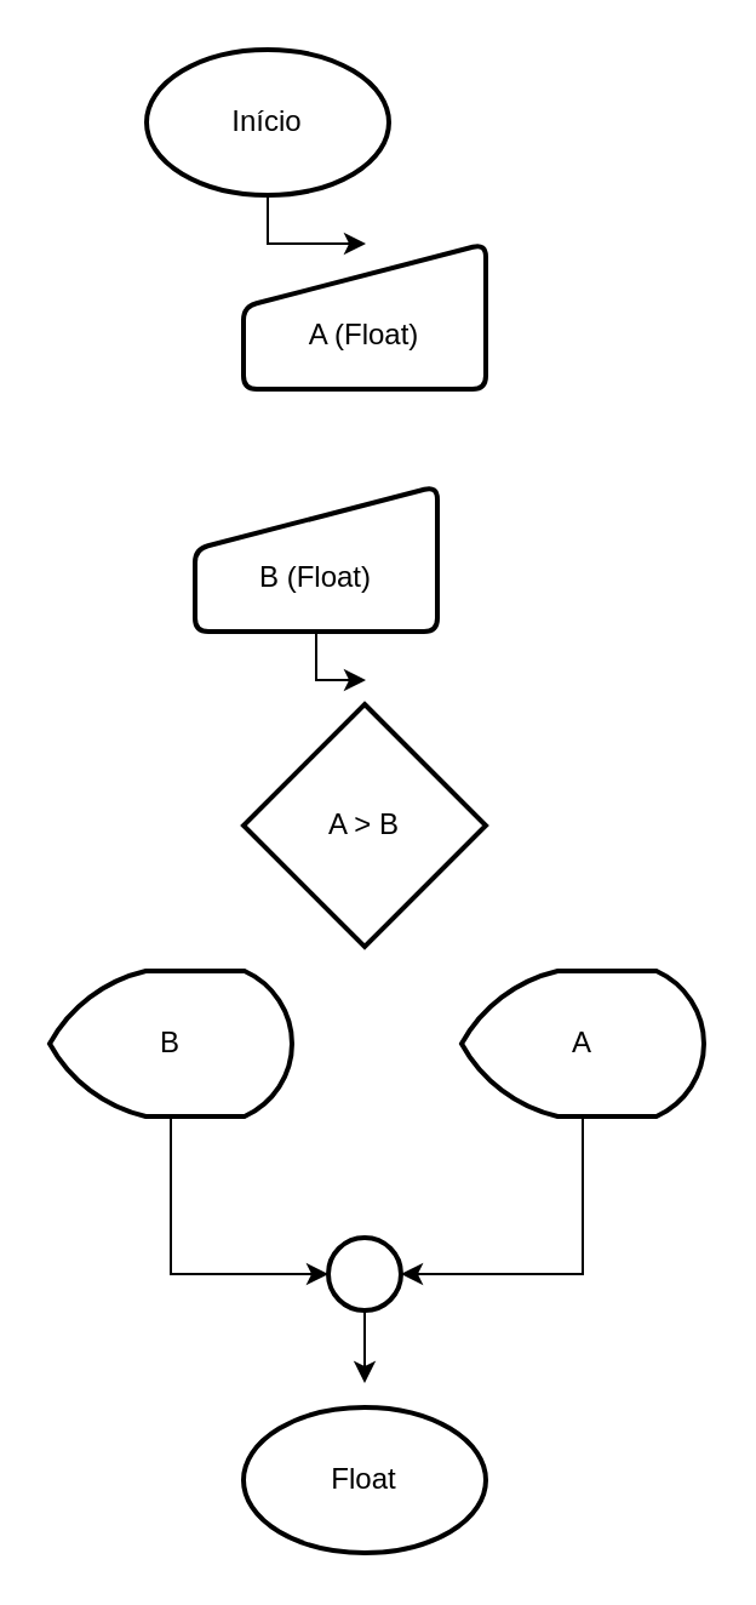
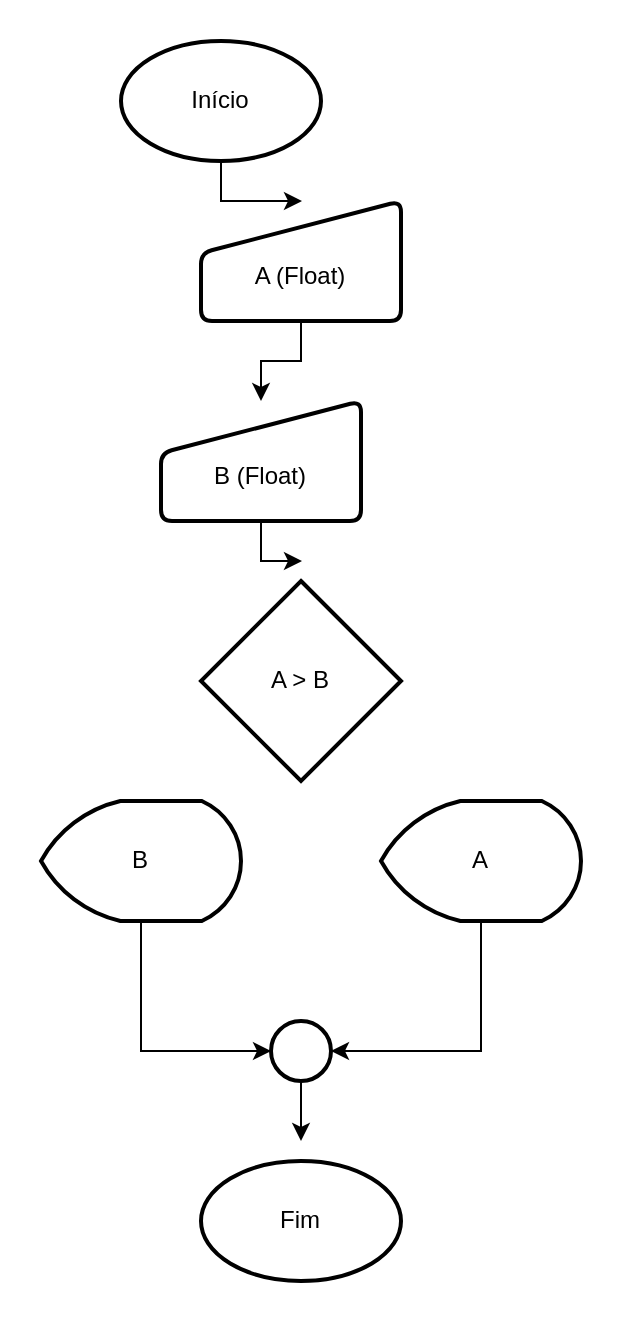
  <mxCell id="0" />
  <mxCell id="1" parent="0" />
  <mxCell id="2" style="edgeStyle=orthogonalEdgeStyle;rounded=0;orthogonalLoop=1;jettySize=auto;html=1;entryX=1;entryY=0.5;entryDx=0;entryDy=0;entryPerimeter=0;" edge="1" parent="1" target="14"><mxGeometry relative="1" as="geometry"><mxPoint x="240" y="400" as="sourcePoint" /><Array as="points"><mxPoint x="240" y="525" /></Array></mxGeometry></mxCell>
  <mxCell id="3" value="A" style="strokeWidth=2;html=1;shape=mxgraph.flowchart.display;whiteSpace=wrap;" vertex="1" parent="1"><mxGeometry x="190" y="400" width="100" height="60" as="geometry" /></mxCell>
+ <mxCell id="4" style="edgeStyle=orthogonalEdgeStyle;rounded=0;orthogonalLoop=1;jettySize=auto;html=1;entryX=0.5;entryY=0;entryDx=0;entryDy=0;" edge="1" parent="1" source="5" target="10"><mxGeometry relative="1" as="geometry" /></mxCell>
  <mxCell id="5" value="&lt;br&gt;A (Float)" style="html=1;strokeWidth=2;shape=manualInput;whiteSpace=wrap;rounded=1;size=26;arcSize=11;" vertex="1" parent="1"><mxGeometry x="100" y="100" width="100" height="60" as="geometry" /></mxCell>
  <mxCell id="6" style="edgeStyle=orthogonalEdgeStyle;rounded=0;orthogonalLoop=1;jettySize=auto;html=1;" edge="1" parent="1" source="7"><mxGeometry relative="1" as="geometry"><mxPoint x="150" y="100" as="targetPoint" /></mxGeometry></mxCell>
  <mxCell id="7" value="Início" style="strokeWidth=2;html=1;shape=mxgraph.flowchart.start_1;whiteSpace=wrap;" vertex="1" parent="1"><mxGeometry x="60" y="20" width="100" height="60" as="geometry" /></mxCell>
  <mxCell id="8" value="A &amp;gt; B" style="strokeWidth=2;html=1;shape=mxgraph.flowchart.decision;whiteSpace=wrap;" vertex="1" parent="1"><mxGeometry x="100" y="290" width="100" height="100" as="geometry" /></mxCell>
  <mxCell id="9" style="edgeStyle=orthogonalEdgeStyle;rounded=0;orthogonalLoop=1;jettySize=auto;html=1;" edge="1" parent="1" source="10"><mxGeometry relative="1" as="geometry"><mxPoint x="150" y="280" as="targetPoint" /></mxGeometry></mxCell>
  <mxCell id="10" value="&lt;br&gt;B (Float)" style="html=1;strokeWidth=2;shape=manualInput;whiteSpace=wrap;rounded=1;size=26;arcSize=11;" vertex="1" parent="1"><mxGeometry x="80" y="200" width="100" height="60" as="geometry" /></mxCell>
  <mxCell id="11" style="edgeStyle=orthogonalEdgeStyle;rounded=0;orthogonalLoop=1;jettySize=auto;html=1;entryX=0;entryY=0.5;entryDx=0;entryDy=0;entryPerimeter=0;" edge="1" parent="1" target="14"><mxGeometry relative="1" as="geometry"><mxPoint x="70" y="400" as="sourcePoint" /><Array as="points"><mxPoint x="70" y="525" /></Array></mxGeometry></mxCell>
  <mxCell id="12" value="B" style="strokeWidth=2;html=1;shape=mxgraph.flowchart.display;whiteSpace=wrap;" vertex="1" parent="1"><mxGeometry x="20" y="400" width="100" height="60" as="geometry" /></mxCell>
  <mxCell id="13" style="edgeStyle=orthogonalEdgeStyle;rounded=0;orthogonalLoop=1;jettySize=auto;html=1;" edge="1" parent="1" source="14"><mxGeometry relative="1" as="geometry"><mxPoint x="150" y="570" as="targetPoint" /></mxGeometry></mxCell>
  <mxCell id="14" value="" style="strokeWidth=2;html=1;shape=mxgraph.flowchart.start_2;whiteSpace=wrap;" vertex="1" parent="1"><mxGeometry x="135" y="510" width="30" height="30" as="geometry" /></mxCell>
- <mxCell id="15" value="Float" style="strokeWidth=2;html=1;shape=mxgraph.flowchart.start_1;whiteSpace=wrap;" vertex="1" parent="1"><mxGeometry x="100" y="580" width="100" height="60" as="geometry" /></mxCell>
+ <mxCell id="15" value="Fim" style="strokeWidth=2;html=1;shape=mxgraph.flowchart.start_1;whiteSpace=wrap;" vertex="1" parent="1"><mxGeometry x="100" y="580" width="100" height="60" as="geometry" /></mxCell>
